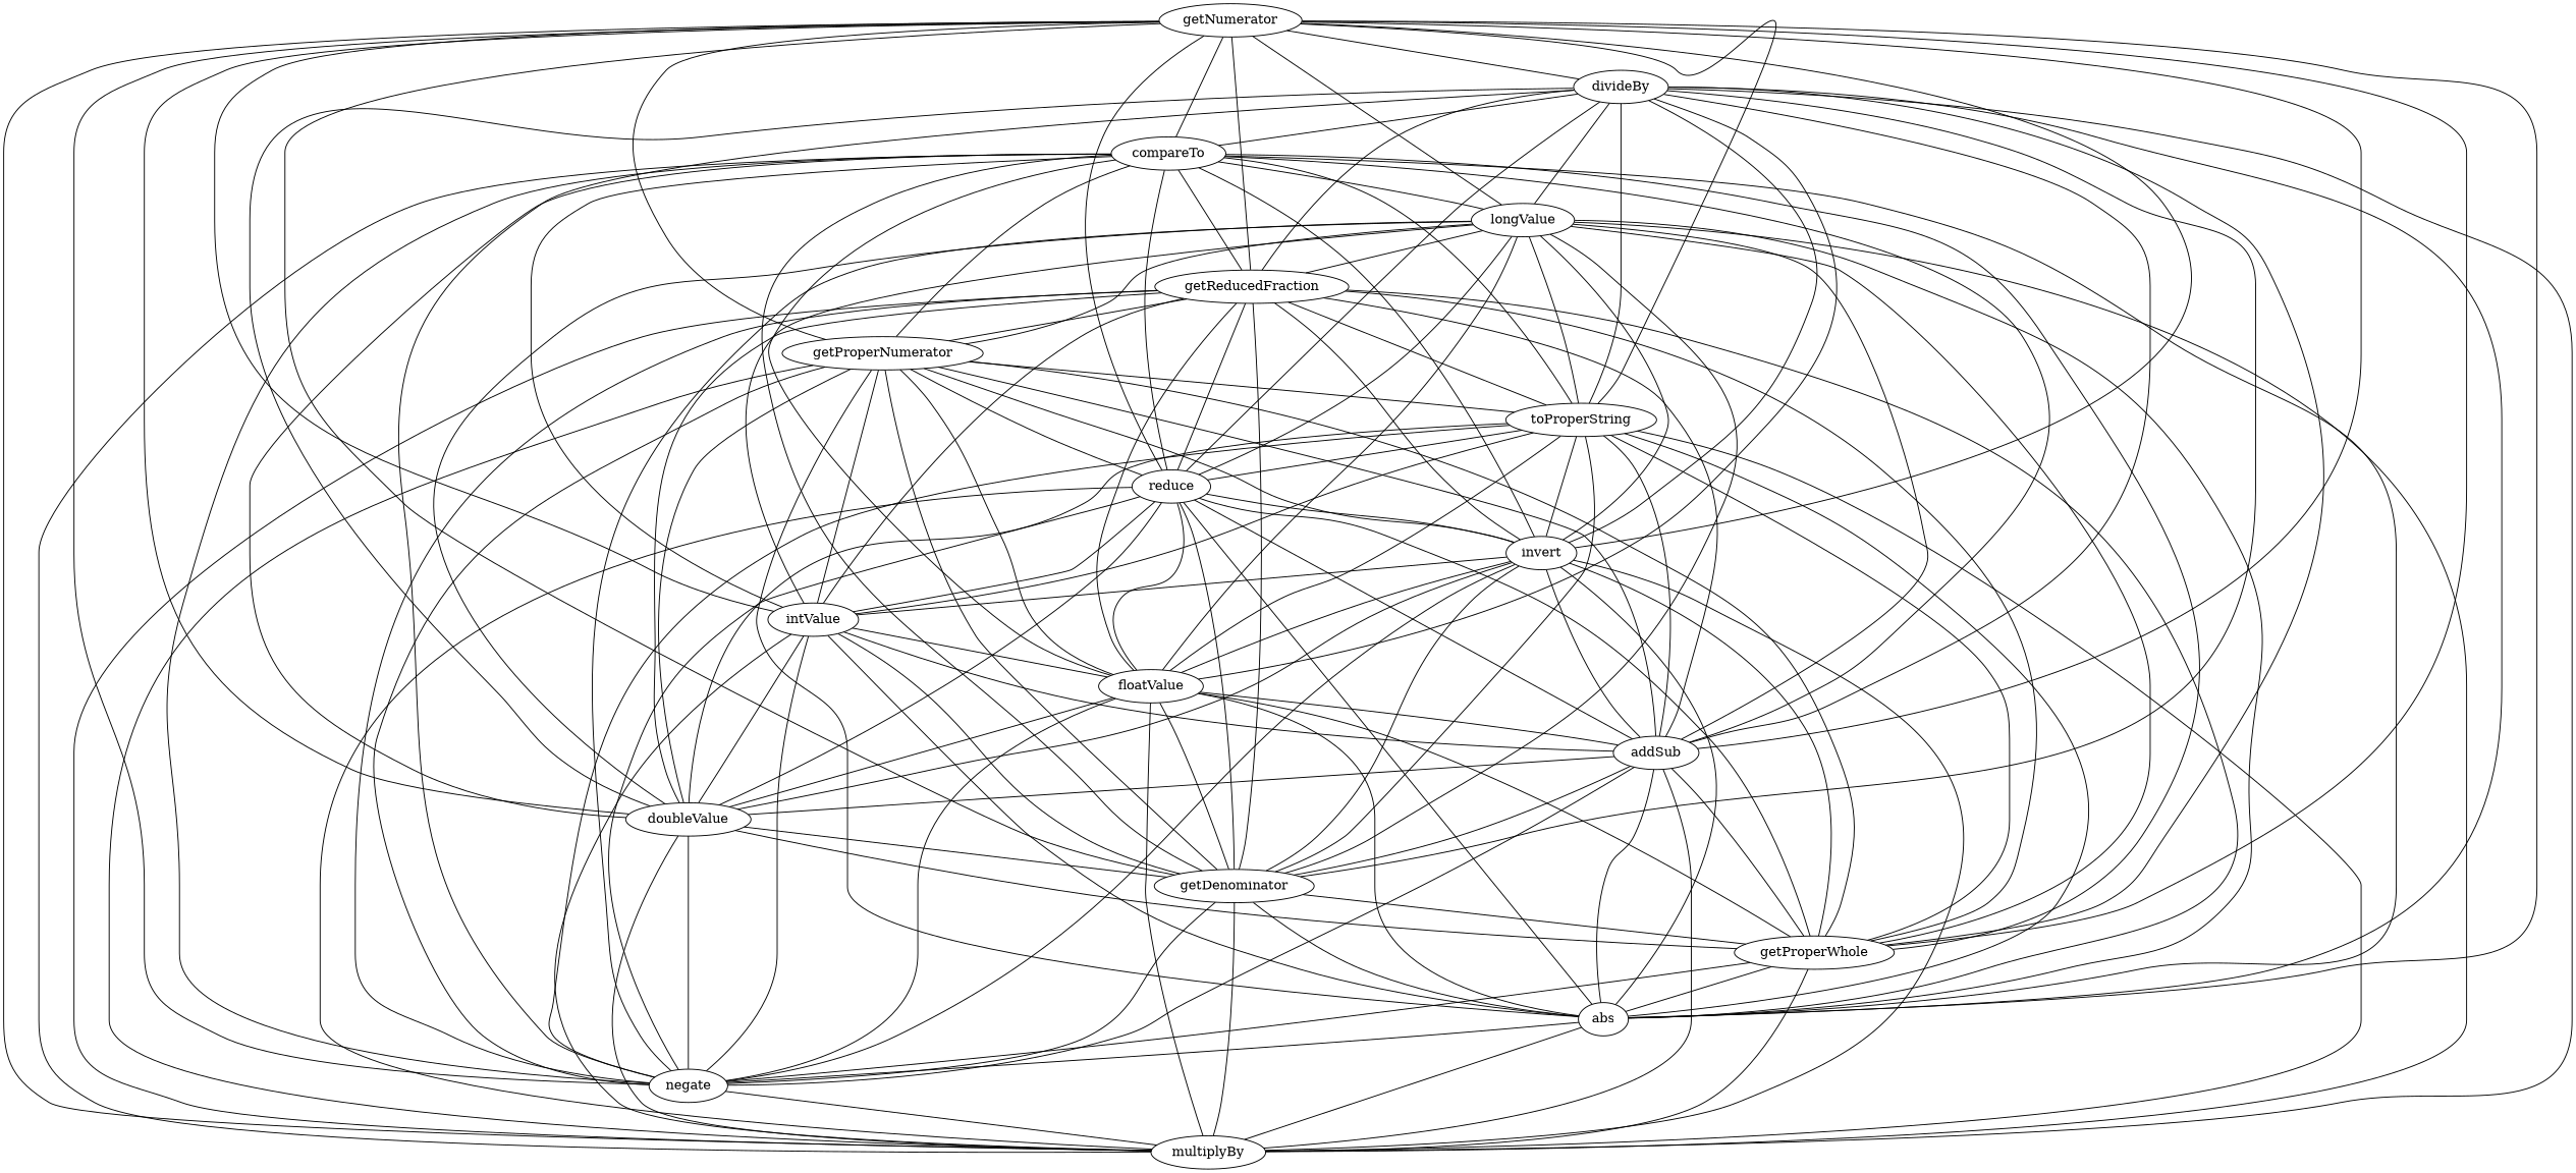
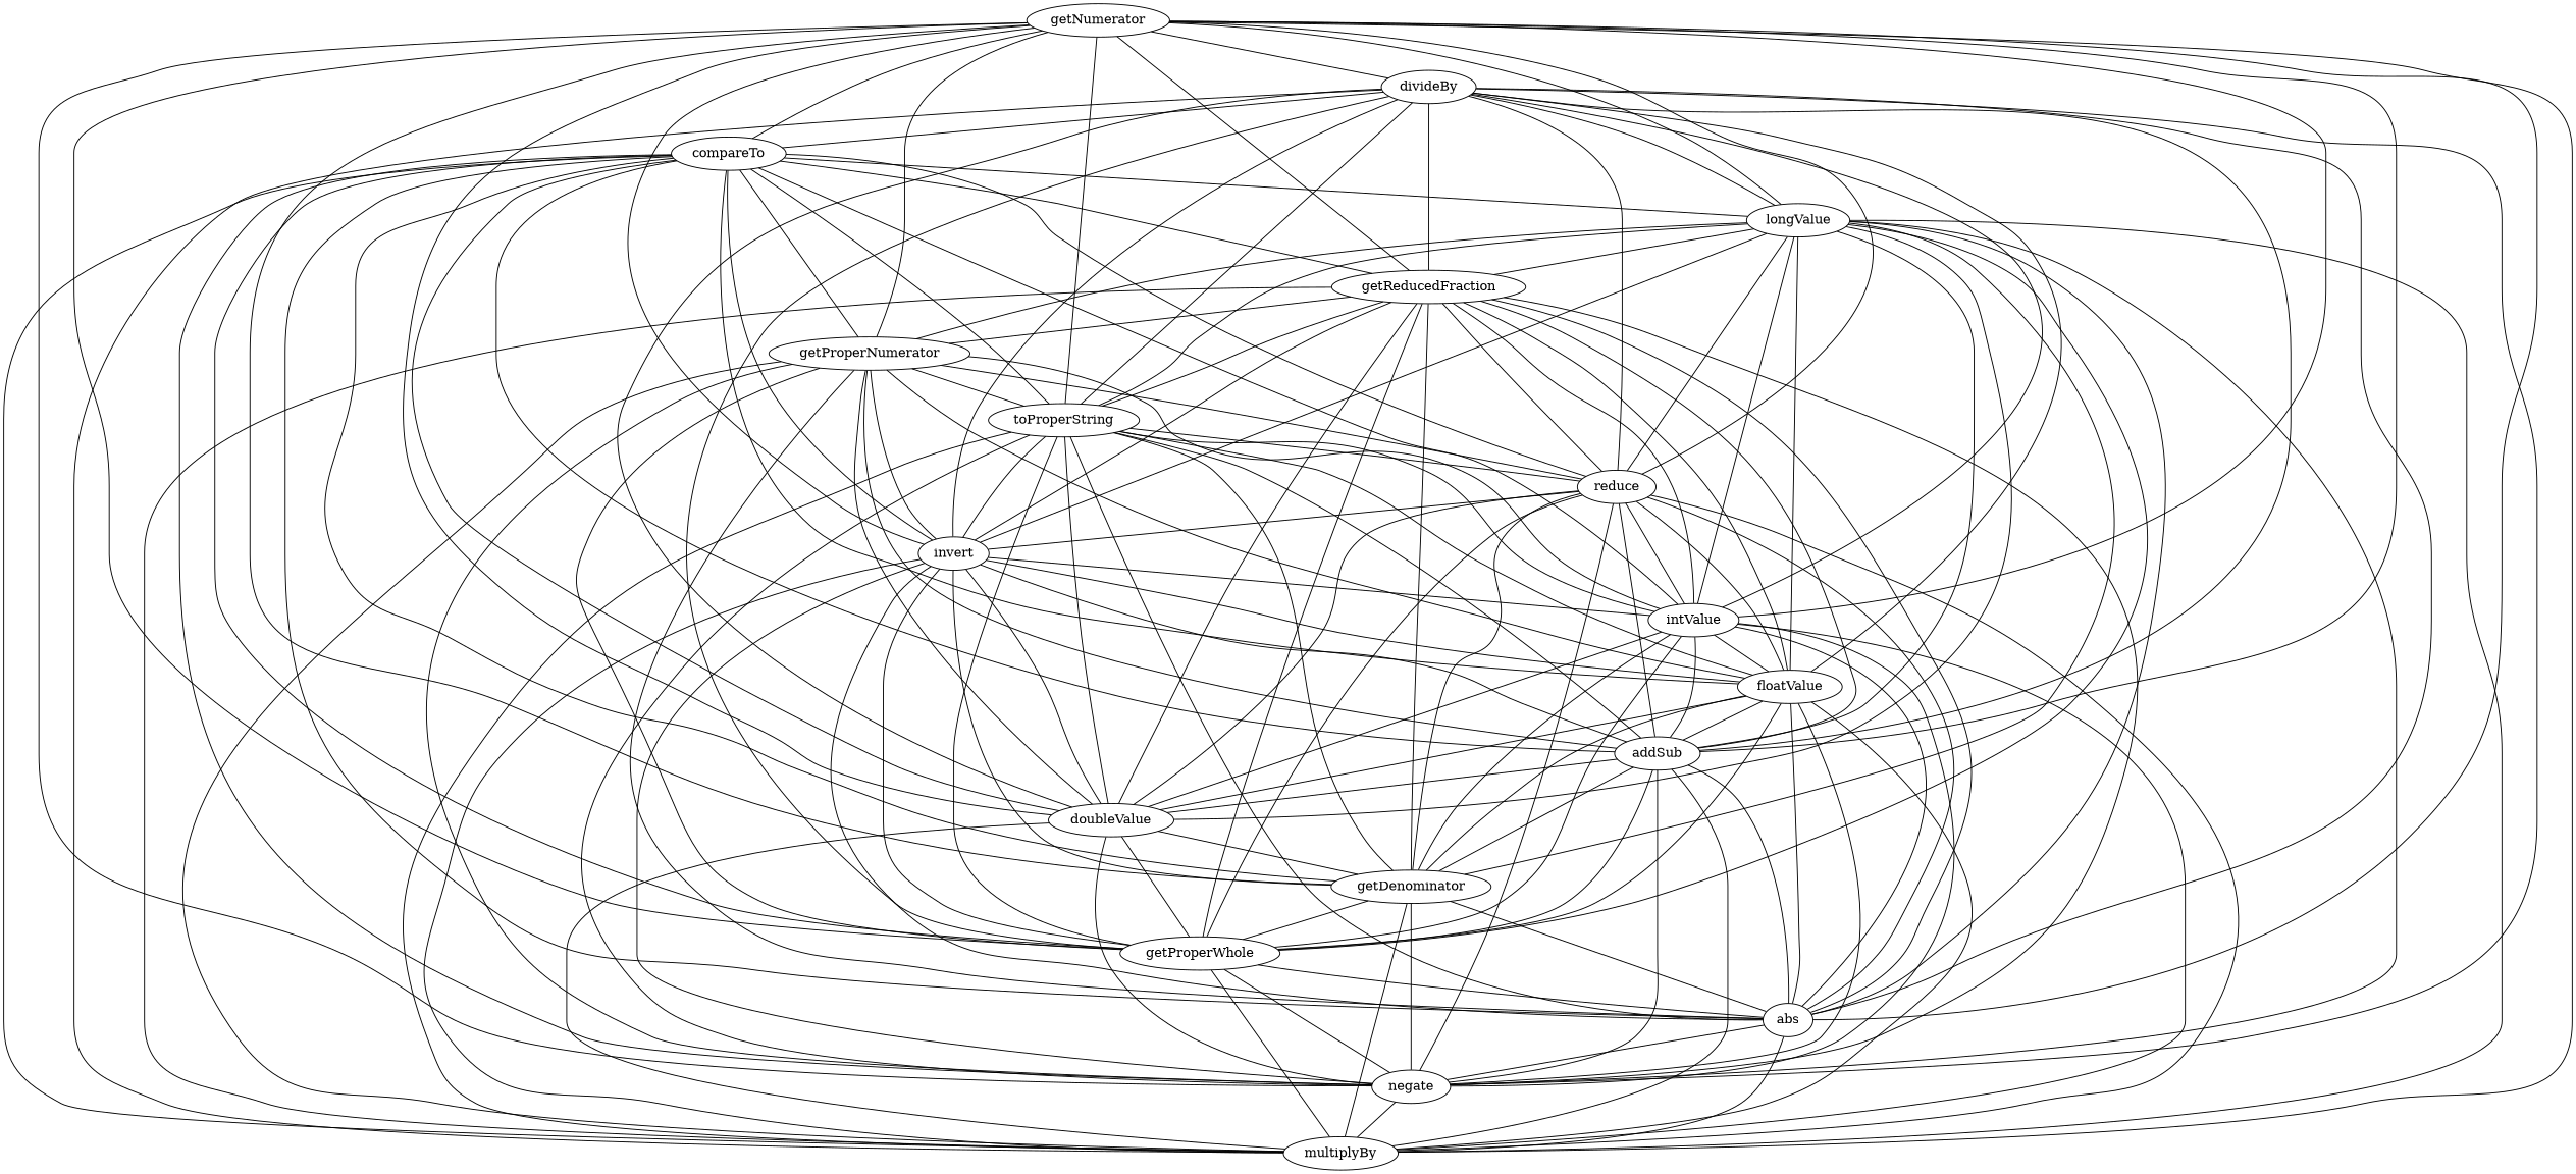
  strict graph {
    getNumerator
    reduce
    invert
    divideBy
    intValue
    addSub
    compareTo
    doubleValue
    longValue
    getReducedFraction
    getProperNumerator
    getProperWhole
    abs
    toProperString
    negate
    multiplyBy
    getDenominator
    floatValue
    getNumerator -- reduce
    getNumerator -- invert
    getNumerator -- divideBy
    getNumerator -- intValue
    getNumerator -- addSub
    getNumerator -- compareTo
    getNumerator -- doubleValue
    getNumerator -- longValue
    getNumerator -- getReducedFraction
    getNumerator -- getProperNumerator
    getNumerator -- getProperWhole
    getNumerator -- abs
    getNumerator -- toProperString
    getNumerator -- negate
    getNumerator -- multiplyBy
    getNumerator -- getDenominator
    reduce -- invert
    reduce -- intValue
    reduce -- addSub
    reduce -- doubleValue
    reduce -- getProperWhole
    reduce -- abs
    reduce -- negate
    reduce -- multiplyBy
    reduce -- getDenominator
    reduce -- floatValue
    invert -- intValue
    invert -- addSub
    invert -- doubleValue
    invert -- getProperWhole
    invert -- abs
    invert -- negate
    invert -- multiplyBy
    invert -- getDenominator
    invert -- floatValue
    divideBy -- reduce
    divideBy -- invert
-   divideBy -- getDenominator
+   divideBy -- intValue
    divideBy -- addSub
    divideBy -- compareTo
    divideBy -- doubleValue
    divideBy -- longValue
    divideBy -- getReducedFraction
    divideBy -- getProperWhole
    divideBy -- abs
    divideBy -- toProperString
    divideBy -- negate
    divideBy -- multiplyBy
    divideBy -- floatValue
    intValue -- addSub
    intValue -- doubleValue
+   intValue -- getProperWhole
    intValue -- abs
    intValue -- negate
    intValue -- multiplyBy
    intValue -- getDenominator
    intValue -- floatValue
    addSub -- doubleValue
    addSub -- getProperWhole
    addSub -- abs
    addSub -- negate
    addSub -- multiplyBy
    addSub -- getDenominator
    compareTo -- reduce
    compareTo -- invert
    compareTo -- intValue
    compareTo -- addSub
    compareTo -- doubleValue
    compareTo -- longValue
    compareTo -- getReducedFraction
    compareTo -- getProperNumerator
    compareTo -- getProperWhole
    compareTo -- abs
    compareTo -- toProperString
    compareTo -- negate
    compareTo -- multiplyBy
    compareTo -- getDenominator
    compareTo -- floatValue
    doubleValue -- getProperWhole
    doubleValue -- negate
    doubleValue -- multiplyBy
    doubleValue -- getDenominator
    longValue -- reduce
    longValue -- invert
    longValue -- intValue
    longValue -- addSub
    longValue -- doubleValue
    longValue -- getReducedFraction
    longValue -- getProperNumerator
    longValue -- getProperWhole
    longValue -- abs
    longValue -- toProperString
    longValue -- negate
    longValue -- multiplyBy
    longValue -- getDenominator
    longValue -- floatValue
    getReducedFraction -- reduce
    getReducedFraction -- invert
    getReducedFraction -- intValue
    getReducedFraction -- addSub
    getReducedFraction -- doubleValue
    getReducedFraction -- getProperNumerator
    getReducedFraction -- getProperWhole
    getReducedFraction -- abs
    getReducedFraction -- toProperString
    getReducedFraction -- negate
    getReducedFraction -- multiplyBy
    getReducedFraction -- getDenominator
    getReducedFraction -- floatValue
    getProperNumerator -- reduce
    getProperNumerator -- invert
    getProperNumerator -- intValue
    getProperNumerator -- addSub
    getProperNumerator -- doubleValue
    getProperNumerator -- getProperWhole
    getProperNumerator -- abs
    getProperNumerator -- toProperString
    getProperNumerator -- negate
    getProperNumerator -- multiplyBy
-   getProperNumerator -- getDenominator
    getProperNumerator -- floatValue
    getProperWhole -- abs
    getProperWhole -- negate
    getProperWhole -- multiplyBy
    abs -- negate
    abs -- multiplyBy
    toProperString -- reduce
    toProperString -- invert
    toProperString -- intValue
    toProperString -- addSub
    toProperString -- doubleValue
    toProperString -- getProperWhole
    toProperString -- abs
    toProperString -- negate
    toProperString -- multiplyBy
    toProperString -- getDenominator
    toProperString -- floatValue
    negate -- multiplyBy
    getDenominator -- getProperWhole
    getDenominator -- abs
    getDenominator -- negate
    getDenominator -- multiplyBy
    floatValue -- addSub
    floatValue -- doubleValue
    floatValue -- getProperWhole
    floatValue -- abs
    floatValue -- negate
    floatValue -- multiplyBy
    floatValue -- getDenominator
  }
